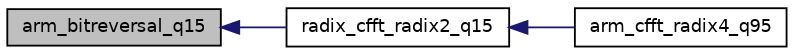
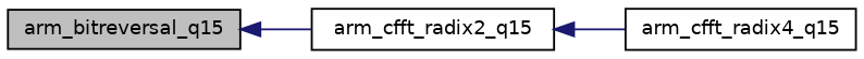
  digraph {
    rankdir=LR
    node [color=black fillcolor=white fontname=Helvetica fontsize=10 shape=record style=filled]
    edge [color=midnightblue dir=back fontname=Helvetica fontsize=10 labelfontname=Helvetica labelfontsize=10 style=solid]
    n1 [fillcolor=grey75 fontcolor=black height=0.2 label=arm_bitreversal_q15 width=0.4]
-   n2 [height=0.2 label=radix_cfft_radix2_q15 width=0.4]
-   n3 [height=0.2 label=arm_cfft_radix4_q95 width=0.4]
+   n2 [height=0.2 label=arm_cfft_radix2_q15 width=0.4]
+   n3 [height=0.2 label=arm_cfft_radix4_q15 width=0.4]
    n1 -> n2
    n2 -> n3
  }
